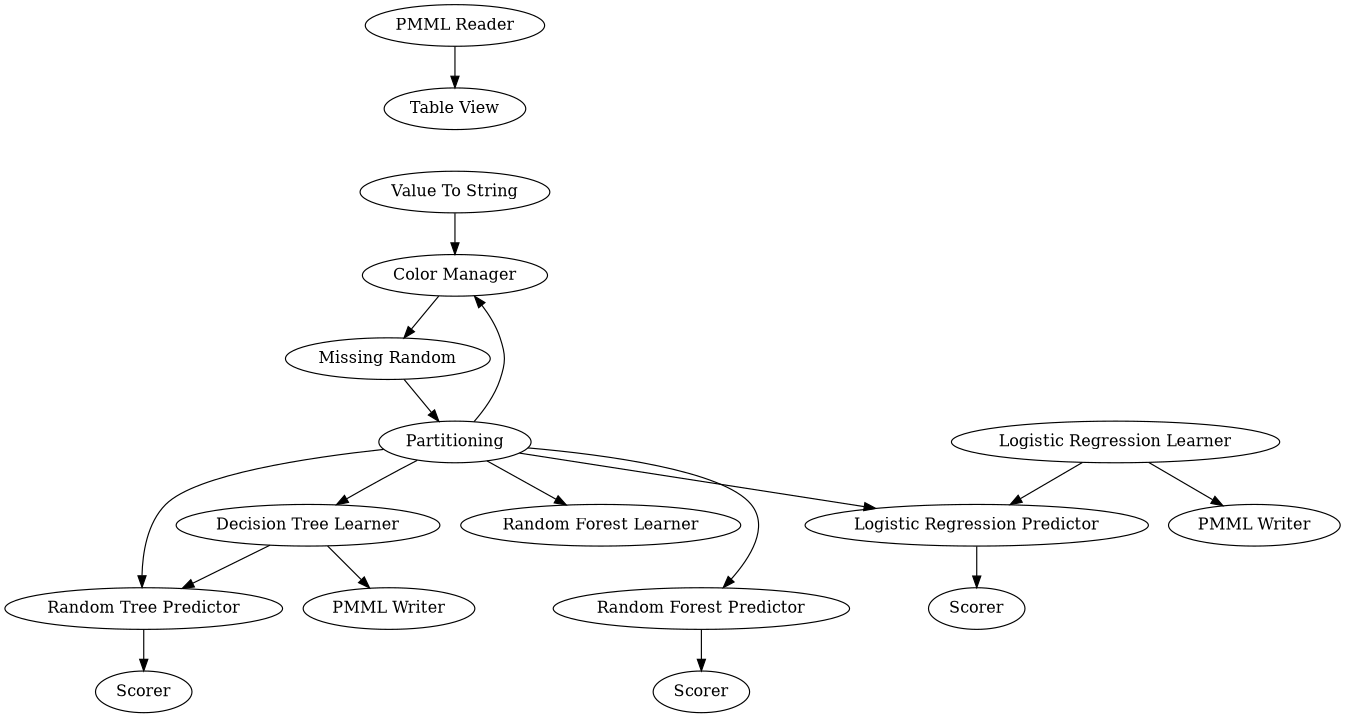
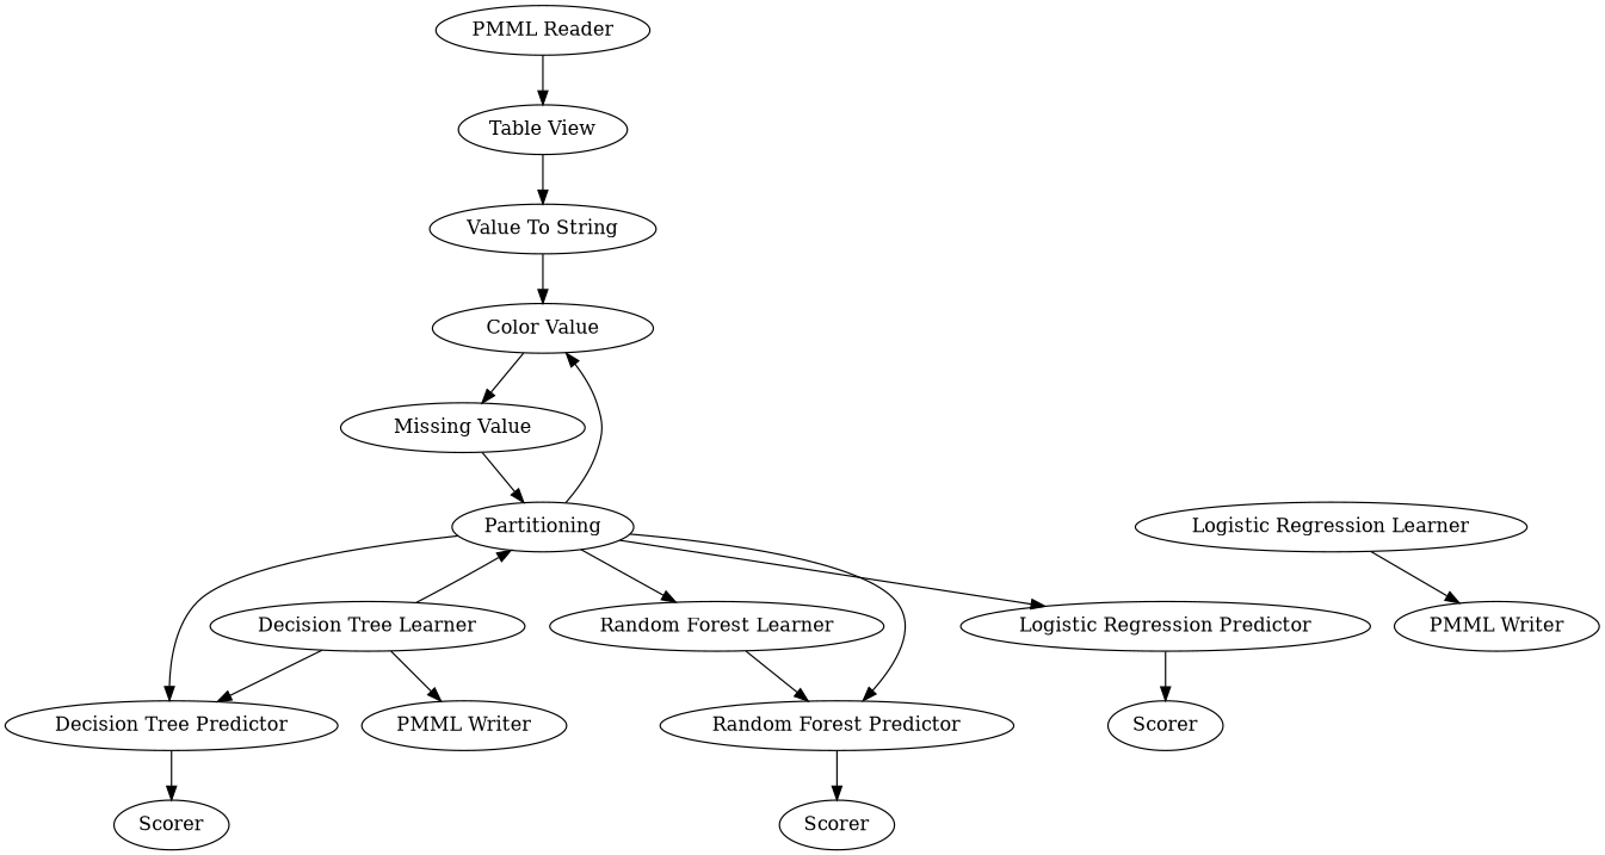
  digraph {
    rankdir=TB
    n1 [label="PMML Reader"]
    n2 [label="Table View"]
    n3 [label="Value To String"]
-   n4 [label="Color Manager"]
-   n5 [label="Missing Random"]
+   n4 [label="Color Value"]
+   n5 [label="Missing Value"]
    n6 [label=Partitioning]
    n7 [label="Decision Tree Learner"]
-   n8 [label="Random Tree Predictor"]
+   n8 [label="Decision Tree Predictor"]
    n9 [label="Logistic Regression Predictor"]
    n10 [label="Random Forest Learner"]
    n11 [label="Random Forest Predictor"]
    n12 [label="PMML Writer"]
    n13 [label=Scorer]
    n14 [label="Logistic Regression Learner"]
    n15 [label="PMML Writer"]
    n16 [label=Scorer]
    n17 [label=Scorer]
    n1 -> n2
+   n2 -> n3
    n3 -> n4
    n4 -> n5
    n5 -> n6
    n6 -> n4
-   n6 -> n7
+   n7 -> n6
    n6 -> n8
    n6 -> n9
    n6 -> n10
    n6 -> n11
    n7 -> n8
    n7 -> n12
    n8 -> n13
    n9 -> n16
+   n10 -> n11
    n11 -> n17
-   n14 -> n9
    n14 -> n15
  }
